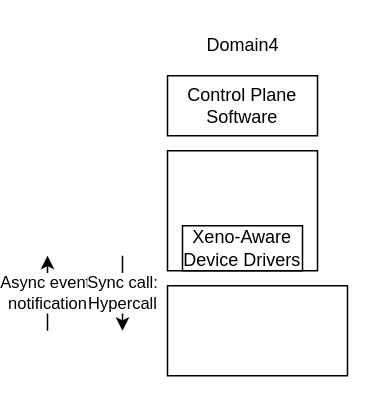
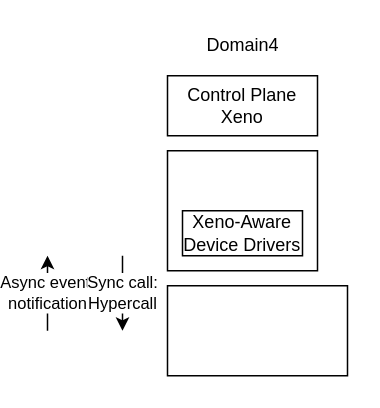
  <mxCell id="0" />
  <mxCell id="1" parent="0" />
  <mxCell id="2" value="Async event:&lt;br&gt;notification" style="endArrow=classic;html=1;" edge="1" parent="1"><mxGeometry width="50" height="50" relative="1" as="geometry"><mxPoint y="220" as="sourcePoint" x="20" /><mxPoint y="170" as="targetPoint" x="20" /></mxGeometry></mxCell>
- <mxCell id="3" value="Control Plane Software" style="rounded=0;whiteSpace=wrap;html=1;" vertex="1" parent="1"><mxGeometry x="100" y="50" width="100" height="40" as="geometry" /></mxCell>
+ <mxCell id="3" value="Control Plane Xeno" style="rounded=0;whiteSpace=wrap;html=1;" vertex="1" parent="1"><mxGeometry x="100" y="50" width="100" height="40" as="geometry" /></mxCell>
  <mxCell id="4" value="" style="rounded=0;whiteSpace=wrap;html=1;" vertex="1" parent="1"><mxGeometry x="100" y="100" width="100" height="80" as="geometry" /></mxCell>
- <mxCell id="5" value="Xeno-Aware Device Drivers" style="rounded=0;whiteSpace=wrap;html=1;" vertex="1" parent="1"><mxGeometry x="110" y="150" width="80" height="30" as="geometry" /></mxCell>
+ <mxCell id="5" value="Xeno-Aware Device Drivers" style="rounded=0;whiteSpace=wrap;html=1;" vertex="1" parent="1"><mxGeometry x="110" y="140" width="80" height="30" as="geometry" /></mxCell>
  <mxCell id="6" value="Domain4" style="text;html=1;align=center;verticalAlign=middle;resizable=0;points=[];autosize=1;" vertex="1" parent="1"><mxGeometry x="120" y="20" width="60" height="20" as="geometry" /></mxCell>
  <mxCell id="7" value="" style="rounded=0;whiteSpace=wrap;html=1;" vertex="1" parent="1"><mxGeometry x="100" y="190" width="120" height="60" as="geometry" /></mxCell>
  <mxCell id="8" value="Sync call:&lt;br&gt;Hypercall" style="endArrow=classic;html=1;" edge="1" parent="1"><mxGeometry width="50" height="50" relative="1" as="geometry"><mxPoint x="70" y="170" as="sourcePoint" /><mxPoint x="70" y="220" as="targetPoint" /></mxGeometry></mxCell>
